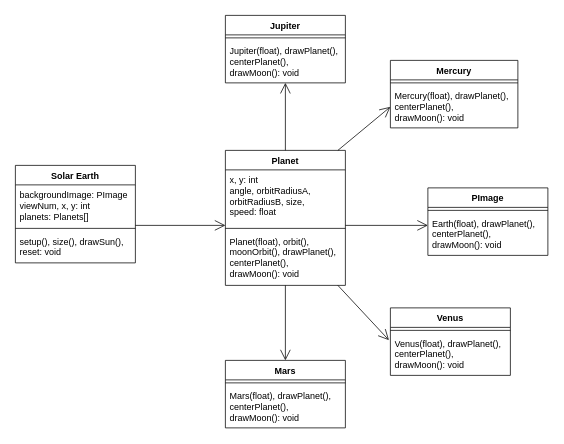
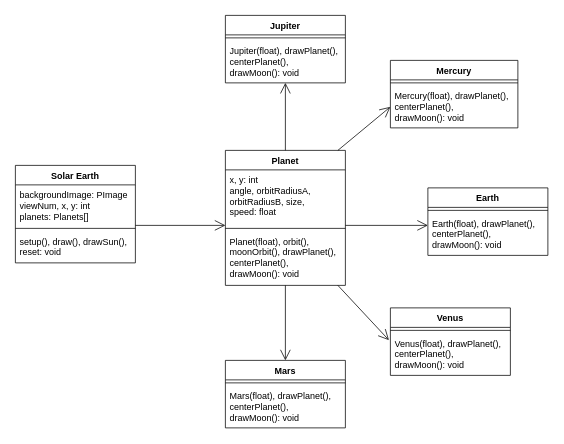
  <mxCell id="0" />
  <mxCell id="1" parent="0" />
  <mxCell id="2" value="Solar Earth" style="swimlane;fontStyle=1;align=center;verticalAlign=top;childLayout=stackLayout;horizontal=1;startSize=26;horizontalStack=0;resizeParent=1;resizeParentMax=0;resizeLast=0;collapsible=1;marginBottom=0;whiteSpace=wrap;html=1;" parent="1" vertex="1"><mxGeometry x="20" y="220" width="160" height="130" as="geometry" /></mxCell>
  <mxCell id="3" value="backgroundImage: PImage&lt;br&gt;viewNum, x, y: int&lt;br&gt;planets: Planets[]&lt;br&gt;" style="text;strokeColor=none;fillColor=none;align=left;verticalAlign=top;spacingLeft=4;spacingRight=4;overflow=hidden;rotatable=0;points=[[0,0.5],[1,0.5]];portConstraint=eastwest;whiteSpace=wrap;html=1;" parent="2" vertex="1"><mxGeometry y="26" width="160" height="54" as="geometry" /></mxCell>
  <mxCell id="4" value="" style="line;strokeWidth=1;fillColor=none;align=left;verticalAlign=middle;spacingTop=-1;spacingLeft=3;spacingRight=3;rotatable=0;labelPosition=right;points=[];portConstraint=eastwest;strokeColor=inherit;" parent="2" vertex="1"><mxGeometry y="80" width="160" height="8" as="geometry" /></mxCell>
- <mxCell id="5" value="setup(), size(), drawSun(), reset: void" style="text;strokeColor=none;fillColor=none;align=left;verticalAlign=top;spacingLeft=4;spacingRight=4;overflow=hidden;rotatable=0;points=[[0,0.5],[1,0.5]];portConstraint=eastwest;whiteSpace=wrap;html=1;" parent="2" vertex="1"><mxGeometry y="88" width="160" height="42" as="geometry" /></mxCell>
+ <mxCell id="5" value="setup(), draw(), drawSun(), reset: void" style="text;strokeColor=none;fillColor=none;align=left;verticalAlign=top;spacingLeft=4;spacingRight=4;overflow=hidden;rotatable=0;points=[[0,0.5],[1,0.5]];portConstraint=eastwest;whiteSpace=wrap;html=1;" parent="2" vertex="1"><mxGeometry y="88" width="160" height="42" as="geometry" /></mxCell>
  <mxCell id="6" value="" style="endArrow=open;endFill=1;endSize=12;html=1;rounded=0;" parent="1" edge="1"><mxGeometry width="160" relative="1" as="geometry"><mxPoint x="180" y="300" as="sourcePoint" /><mxPoint x="300" y="300" as="targetPoint" /></mxGeometry></mxCell>
  <mxCell id="7" value="Planet" style="swimlane;fontStyle=1;align=center;verticalAlign=top;childLayout=stackLayout;horizontal=1;startSize=26;horizontalStack=0;resizeParent=1;resizeParentMax=0;resizeLast=0;collapsible=1;marginBottom=0;whiteSpace=wrap;html=1;" parent="1" vertex="1"><mxGeometry x="300" y="200" width="160" height="180" as="geometry" /></mxCell>
  <mxCell id="8" value="" style="endArrow=open;endFill=1;endSize=12;html=1;rounded=0;entryX=0;entryY=0.5;entryDx=0;entryDy=0;" parent="7" target="26" edge="1"><mxGeometry width="160" relative="1" as="geometry"><mxPoint x="150" as="sourcePoint" /><mxPoint x="310" as="targetPoint" /></mxGeometry></mxCell>
  <mxCell id="9" value="x, y: int&lt;br&gt;angle, orbitRadiusA, orbitRadiusB, size, &lt;br&gt;speed: float&lt;br&gt;" style="text;strokeColor=none;fillColor=none;align=left;verticalAlign=top;spacingLeft=4;spacingRight=4;overflow=hidden;rotatable=0;points=[[0,0.5],[1,0.5]];portConstraint=eastwest;whiteSpace=wrap;html=1;" parent="7" vertex="1"><mxGeometry y="26" width="160" height="74" as="geometry" /></mxCell>
  <mxCell id="10" value="" style="line;strokeWidth=1;fillColor=none;align=left;verticalAlign=middle;spacingTop=-1;spacingLeft=3;spacingRight=3;rotatable=0;labelPosition=right;points=[];portConstraint=eastwest;strokeColor=inherit;" parent="7" vertex="1"><mxGeometry y="100" width="160" height="8" as="geometry" /></mxCell>
  <mxCell id="11" value="Planet(float), orbit(), moonOrbit(), drawPlanet(), centerPlanet(), &lt;br&gt;drawMoon(): void" style="text;strokeColor=none;fillColor=none;align=left;verticalAlign=top;spacingLeft=4;spacingRight=4;overflow=hidden;rotatable=0;points=[[0,0.5],[1,0.5]];portConstraint=eastwest;whiteSpace=wrap;html=1;" parent="7" vertex="1"><mxGeometry y="108" width="160" height="72" as="geometry" /></mxCell>
  <mxCell id="12" value="" style="endArrow=open;endFill=1;endSize=12;html=1;rounded=0;" parent="1" edge="1"><mxGeometry width="160" relative="1" as="geometry"><mxPoint x="460" y="300" as="sourcePoint" /><mxPoint x="570" y="300" as="targetPoint" /></mxGeometry></mxCell>
- <mxCell id="13" value="PImage" style="swimlane;fontStyle=1;align=center;verticalAlign=top;childLayout=stackLayout;horizontal=1;startSize=26;horizontalStack=0;resizeParent=1;resizeParentMax=0;resizeLast=0;collapsible=1;marginBottom=0;whiteSpace=wrap;html=1;" parent="1" vertex="1"><mxGeometry x="570" y="250" width="160" height="90" as="geometry" /></mxCell>
+ <mxCell id="13" value="Earth" style="swimlane;fontStyle=1;align=center;verticalAlign=top;childLayout=stackLayout;horizontal=1;startSize=26;horizontalStack=0;resizeParent=1;resizeParentMax=0;resizeLast=0;collapsible=1;marginBottom=0;whiteSpace=wrap;html=1;" parent="1" vertex="1"><mxGeometry x="570" y="250" width="160" height="90" as="geometry" /></mxCell>
  <mxCell id="14" value="" style="line;strokeWidth=1;fillColor=none;align=left;verticalAlign=middle;spacingTop=-1;spacingLeft=3;spacingRight=3;rotatable=0;labelPosition=right;points=[];portConstraint=eastwest;strokeColor=inherit;" parent="13" vertex="1"><mxGeometry y="26" width="160" height="8" as="geometry" /></mxCell>
  <mxCell id="15" value="Earth(float), drawPlanet(), centerPlanet(),&lt;br style=&quot;border-color: var(--border-color);&quot;&gt;drawMoon(): void" style="text;strokeColor=none;fillColor=none;align=left;verticalAlign=top;spacingLeft=4;spacingRight=4;overflow=hidden;rotatable=0;points=[[0,0.5],[1,0.5]];portConstraint=eastwest;whiteSpace=wrap;html=1;" parent="13" vertex="1"><mxGeometry y="34" width="160" height="56" as="geometry" /></mxCell>
  <mxCell id="16" value="" style="endArrow=open;endFill=1;endSize=12;html=1;rounded=0;exitX=0.5;exitY=0;exitDx=0;exitDy=0;" parent="1" source="7" edge="1"><mxGeometry width="160" relative="1" as="geometry"><mxPoint x="370" y="190" as="sourcePoint" /><mxPoint x="380" y="110" as="targetPoint" /></mxGeometry></mxCell>
  <mxCell id="17" value="Jupiter" style="swimlane;fontStyle=1;align=center;verticalAlign=top;childLayout=stackLayout;horizontal=1;startSize=26;horizontalStack=0;resizeParent=1;resizeParentMax=0;resizeLast=0;collapsible=1;marginBottom=0;whiteSpace=wrap;html=1;" parent="1" vertex="1"><mxGeometry x="300" y="20" width="160" height="90" as="geometry" /></mxCell>
  <mxCell id="18" value="" style="line;strokeWidth=1;fillColor=none;align=left;verticalAlign=middle;spacingTop=-1;spacingLeft=3;spacingRight=3;rotatable=0;labelPosition=right;points=[];portConstraint=eastwest;strokeColor=inherit;" parent="17" vertex="1"><mxGeometry y="26" width="160" height="8" as="geometry" /></mxCell>
  <mxCell id="19" value="Jupiter(float), drawPlanet(), centerPlanet(),&lt;br style=&quot;border-color: var(--border-color);&quot;&gt;drawMoon(): void" style="text;strokeColor=none;fillColor=none;align=left;verticalAlign=top;spacingLeft=4;spacingRight=4;overflow=hidden;rotatable=0;points=[[0,0.5],[1,0.5]];portConstraint=eastwest;whiteSpace=wrap;html=1;" parent="17" vertex="1"><mxGeometry y="34" width="160" height="56" as="geometry" /></mxCell>
  <mxCell id="20" value="Mars" style="swimlane;fontStyle=1;align=center;verticalAlign=top;childLayout=stackLayout;horizontal=1;startSize=26;horizontalStack=0;resizeParent=1;resizeParentMax=0;resizeLast=0;collapsible=1;marginBottom=0;whiteSpace=wrap;html=1;" parent="1" vertex="1"><mxGeometry x="300" y="480" width="160" height="90" as="geometry" /></mxCell>
  <mxCell id="21" value="" style="line;strokeWidth=1;fillColor=none;align=left;verticalAlign=middle;spacingTop=-1;spacingLeft=3;spacingRight=3;rotatable=0;labelPosition=right;points=[];portConstraint=eastwest;strokeColor=inherit;" parent="20" vertex="1"><mxGeometry y="26" width="160" height="8" as="geometry" /></mxCell>
  <mxCell id="22" value="Mars(float), drawPlanet(), centerPlanet(),&lt;br style=&quot;border-color: var(--border-color);&quot;&gt;drawMoon(): void" style="text;strokeColor=none;fillColor=none;align=left;verticalAlign=top;spacingLeft=4;spacingRight=4;overflow=hidden;rotatable=0;points=[[0,0.5],[1,0.5]];portConstraint=eastwest;whiteSpace=wrap;html=1;" parent="20" vertex="1"><mxGeometry y="34" width="160" height="56" as="geometry" /></mxCell>
  <mxCell id="23" value="" style="endArrow=open;endFill=1;endSize=12;html=1;rounded=0;entryX=0.5;entryY=0;entryDx=0;entryDy=0;" parent="1" target="20" edge="1"><mxGeometry width="160" relative="1" as="geometry"><mxPoint x="380" y="380" as="sourcePoint" /><mxPoint x="520" y="400" as="targetPoint" /></mxGeometry></mxCell>
  <mxCell id="24" value="Mercury" style="swimlane;fontStyle=1;align=center;verticalAlign=top;childLayout=stackLayout;horizontal=1;startSize=26;horizontalStack=0;resizeParent=1;resizeParentMax=0;resizeLast=0;collapsible=1;marginBottom=0;whiteSpace=wrap;html=1;" parent="1" vertex="1"><mxGeometry x="520" y="80" width="170" height="90" as="geometry" /></mxCell>
  <mxCell id="25" value="" style="line;strokeWidth=1;fillColor=none;align=left;verticalAlign=middle;spacingTop=-1;spacingLeft=3;spacingRight=3;rotatable=0;labelPosition=right;points=[];portConstraint=eastwest;strokeColor=inherit;" parent="24" vertex="1"><mxGeometry y="26" width="170" height="8" as="geometry" /></mxCell>
  <mxCell id="26" value="Mercury(float), drawPlanet(), centerPlanet(),&lt;br style=&quot;border-color: var(--border-color);&quot;&gt;drawMoon(): void" style="text;strokeColor=none;fillColor=none;align=left;verticalAlign=top;spacingLeft=4;spacingRight=4;overflow=hidden;rotatable=0;points=[[0,0.5],[1,0.5]];portConstraint=eastwest;whiteSpace=wrap;html=1;" parent="24" vertex="1"><mxGeometry y="34" width="170" height="56" as="geometry" /></mxCell>
  <mxCell id="27" value="Venus" style="swimlane;fontStyle=1;align=center;verticalAlign=top;childLayout=stackLayout;horizontal=1;startSize=26;horizontalStack=0;resizeParent=1;resizeParentMax=0;resizeLast=0;collapsible=1;marginBottom=0;whiteSpace=wrap;html=1;" parent="1" vertex="1"><mxGeometry x="520" y="410" width="160" height="90" as="geometry" /></mxCell>
  <mxCell id="28" value="" style="line;strokeWidth=1;fillColor=none;align=left;verticalAlign=middle;spacingTop=-1;spacingLeft=3;spacingRight=3;rotatable=0;labelPosition=right;points=[];portConstraint=eastwest;strokeColor=inherit;" parent="27" vertex="1"><mxGeometry y="26" width="160" height="8" as="geometry" /></mxCell>
  <mxCell id="29" value="Venus(float), drawPlanet(), centerPlanet(),&lt;br style=&quot;border-color: var(--border-color);&quot;&gt;drawMoon(): void" style="text;strokeColor=none;fillColor=none;align=left;verticalAlign=top;spacingLeft=4;spacingRight=4;overflow=hidden;rotatable=0;points=[[0,0.5],[1,0.5]];portConstraint=eastwest;whiteSpace=wrap;html=1;" parent="27" vertex="1"><mxGeometry y="34" width="160" height="56" as="geometry" /></mxCell>
  <mxCell id="30" value="" style="endArrow=open;endFill=1;endSize=12;html=1;rounded=0;entryX=-0.012;entryY=0.161;entryDx=0;entryDy=0;entryPerimeter=0;" parent="1" target="29" edge="1"><mxGeometry width="160" relative="1" as="geometry"><mxPoint x="450" y="380" as="sourcePoint" /><mxPoint x="610" y="380" as="targetPoint" /></mxGeometry></mxCell>
